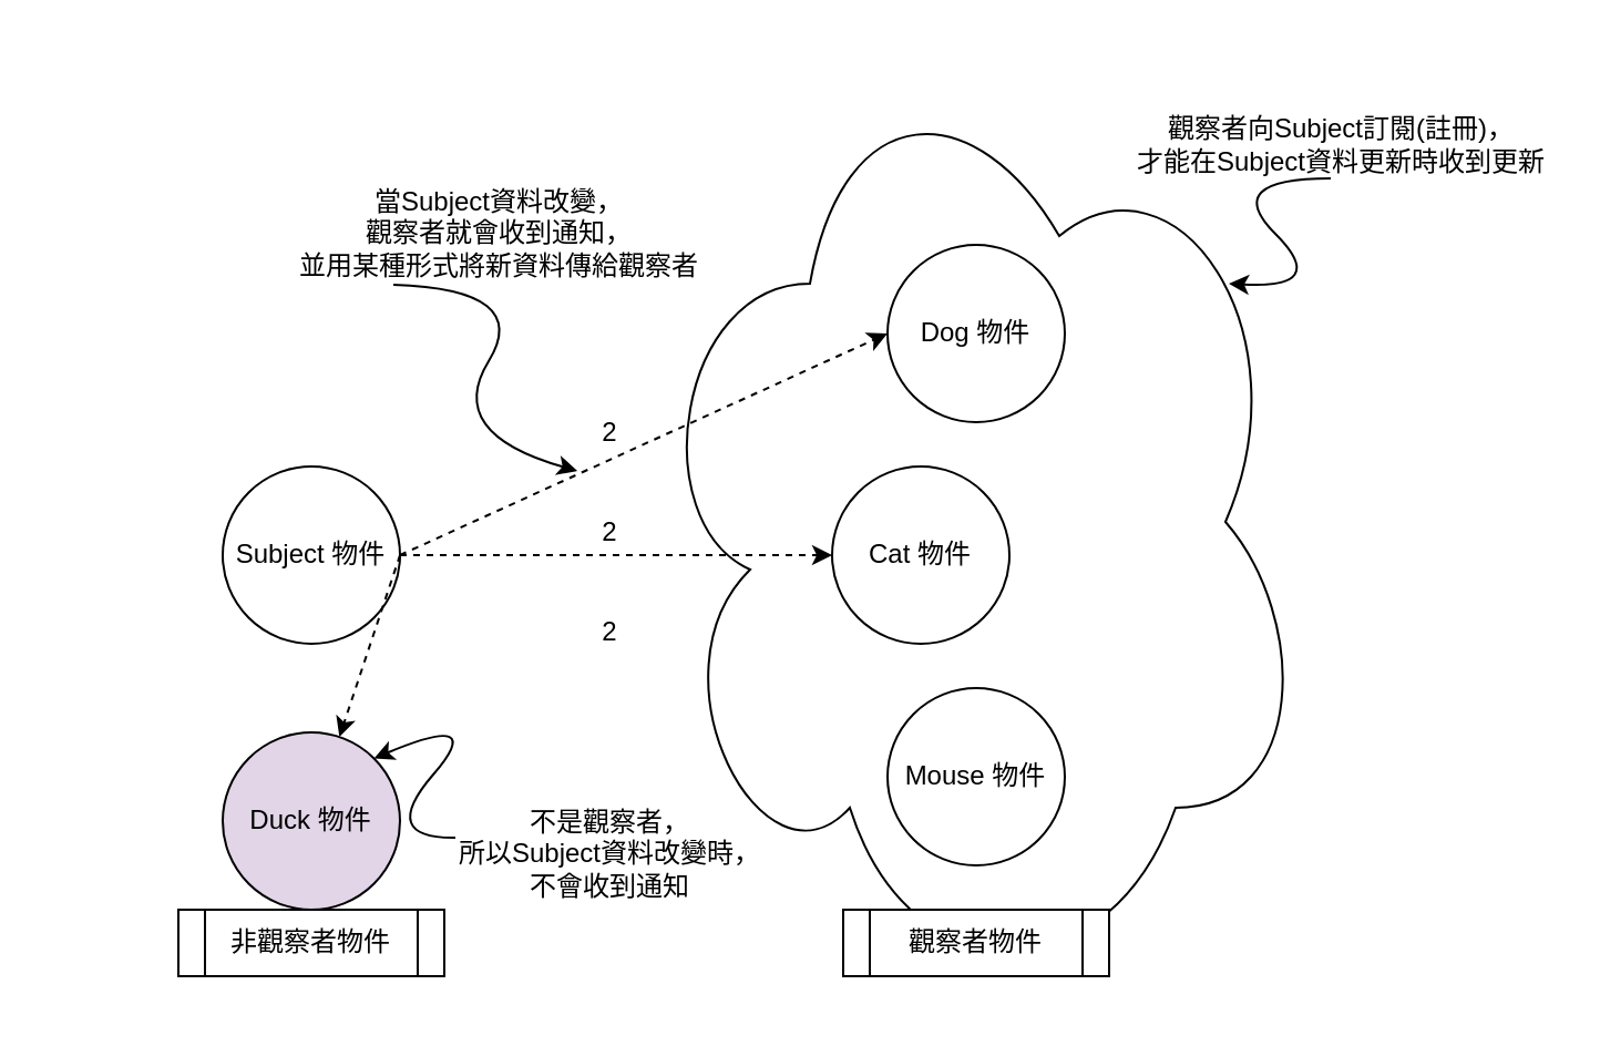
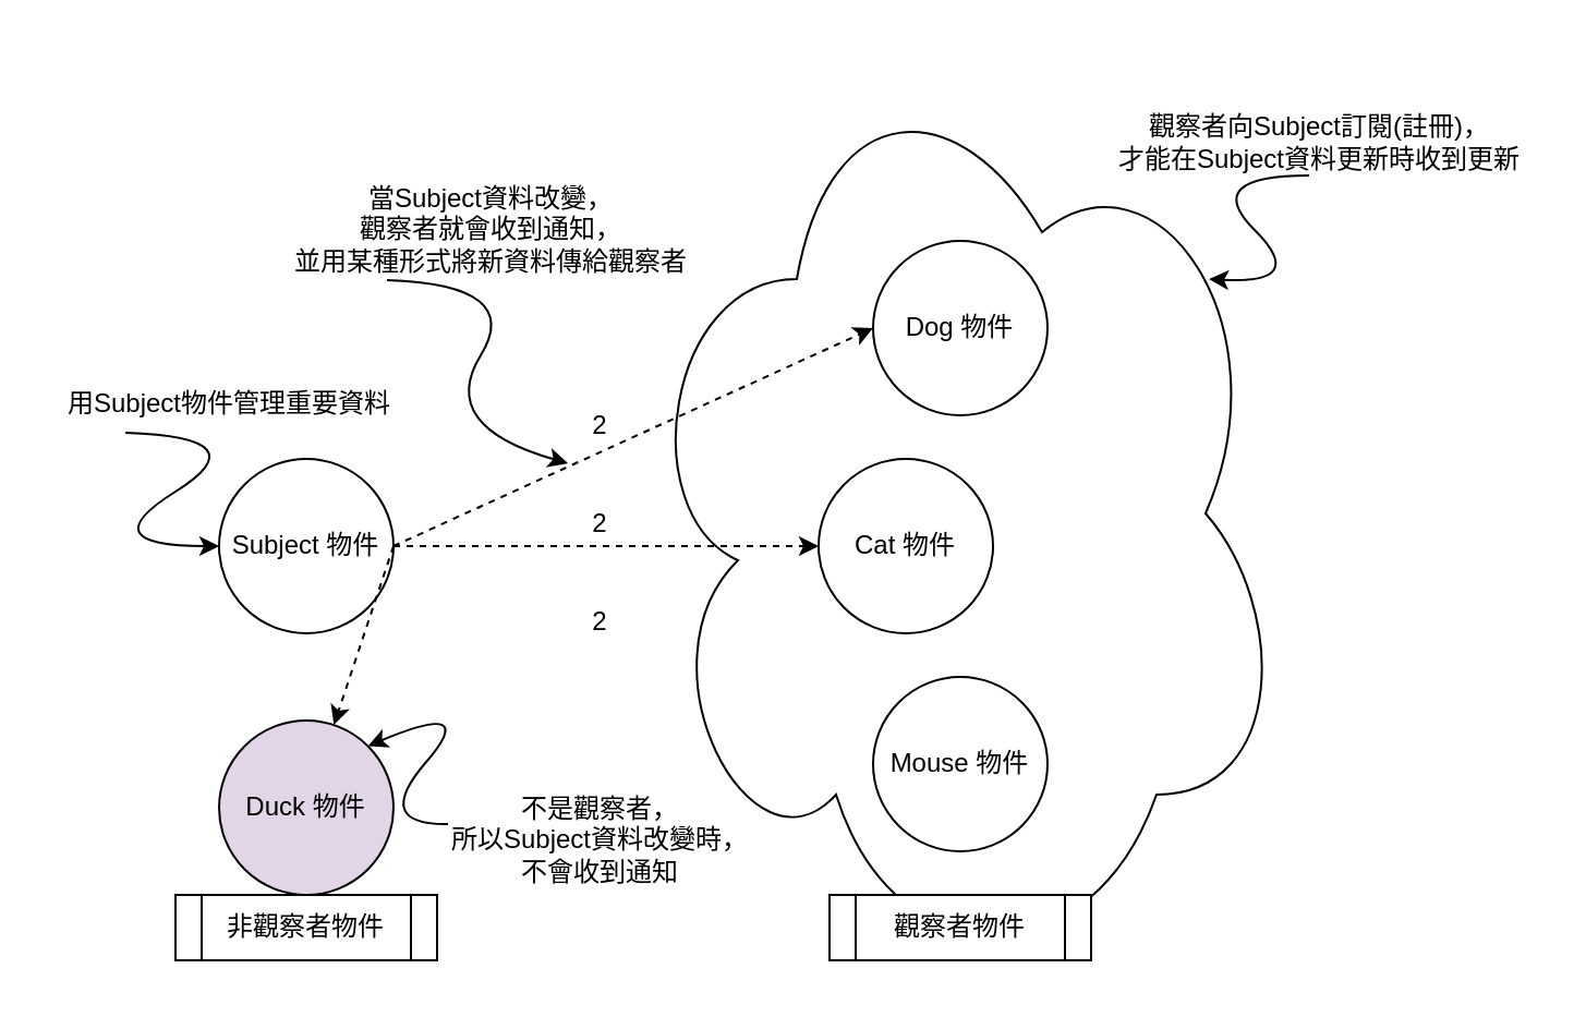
  <mxCell id="0" />
  <mxCell id="1" parent="0" />
  <mxCell id="2" value="" style="ellipse;shape=cloud;whiteSpace=wrap;html=1;" vertex="1" parent="1"><mxGeometry x="290" y="20" width="300" height="430" as="geometry" /></mxCell>
  <mxCell id="3" value="Subject 物件" style="ellipse;whiteSpace=wrap;html=1;aspect=fixed;" vertex="1" parent="1"><mxGeometry x="100" y="210" width="80" height="80" as="geometry" /></mxCell>
+ <mxCell id="4" value="用Subject物件管理重要資料" style="text;html=1;align=center;verticalAlign=middle;whiteSpace=wrap;rounded=0;" vertex="1" parent="1"><mxGeometry x="20" y="170" width="170" height="30" as="geometry" /></mxCell>
  <mxCell id="5" value="Dog 物件" style="ellipse;whiteSpace=wrap;html=1;aspect=fixed;" vertex="1" parent="1"><mxGeometry x="400" y="110" width="80" height="80" as="geometry" /></mxCell>
  <mxCell id="6" value="Cat 物件" style="ellipse;whiteSpace=wrap;html=1;aspect=fixed;" vertex="1" parent="1"><mxGeometry x="375" y="210" width="80" height="80" as="geometry" /></mxCell>
  <mxCell id="7" value="Mouse 物件" style="ellipse;whiteSpace=wrap;html=1;aspect=fixed;" vertex="1" parent="1"><mxGeometry x="400" y="310" width="80" height="80" as="geometry" /></mxCell>
  <mxCell id="8" value="觀察者物件" style="shape=process;whiteSpace=wrap;html=1;backgroundOutline=1;" vertex="1" parent="1"><mxGeometry x="380" y="410" width="120" height="30" as="geometry" /></mxCell>
  <mxCell id="9" value="Duck 物件" style="ellipse;whiteSpace=wrap;html=1;aspect=fixed;fillColor=#e1d5e7;" vertex="1" parent="1"><mxGeometry x="100" y="330" width="80" height="80" as="geometry" /></mxCell>
  <mxCell id="10" value="非觀察者物件" style="shape=process;whiteSpace=wrap;html=1;backgroundOutline=1;" vertex="1" parent="1"><mxGeometry x="80" y="410" width="120" height="30" as="geometry" /></mxCell>
  <mxCell id="11" value="" style="endArrow=classic;html=1;rounded=0;exitX=1;exitY=0.5;exitDx=0;exitDy=0;entryX=0;entryY=0.5;entryDx=0;entryDy=0;dashed=1;" edge="1" parent="1" source="3" target="5"><mxGeometry width="50" height="50" relative="1" as="geometry"><mxPoint x="370" y="380" as="sourcePoint" /><mxPoint x="420" y="330" as="targetPoint" /></mxGeometry></mxCell>
  <mxCell id="12" value="" style="endArrow=classic;html=1;rounded=0;exitX=1;exitY=0.5;exitDx=0;exitDy=0;dashed=1;" edge="1" parent="1" source="3" target="6"><mxGeometry width="50" height="50" relative="1" as="geometry"><mxPoint x="190" y="260" as="sourcePoint" /><mxPoint x="410" y="160" as="targetPoint" /></mxGeometry></mxCell>
  <mxCell id="13" value="" style="endArrow=classic;html=1;rounded=0;exitX=1;exitY=0.5;exitDx=0;exitDy=0;dashed=1;" edge="1" parent="1" source="3" target="9"><mxGeometry width="50" height="50" relative="1" as="geometry"><mxPoint x="190" y="250" as="sourcePoint" /><mxPoint x="420" y="170" as="targetPoint" /></mxGeometry></mxCell>
  <mxCell id="14" value="2" style="text;html=1;align=center;verticalAlign=middle;whiteSpace=wrap;rounded=0;" vertex="1" parent="1"><mxGeometry x="190" y="180" width="170" height="30" as="geometry" /></mxCell>
  <mxCell id="15" value="2" style="text;html=1;align=center;verticalAlign=middle;whiteSpace=wrap;rounded=0;" vertex="1" parent="1"><mxGeometry x="190" y="225" width="170" height="30" as="geometry" /></mxCell>
  <mxCell id="16" value="2" style="text;html=1;align=center;verticalAlign=middle;whiteSpace=wrap;rounded=0;" vertex="1" parent="1"><mxGeometry x="190" y="270" width="170" height="30" as="geometry" /></mxCell>
  <mxCell id="17" value="觀察者向Subject訂閱(註冊)，&lt;br&gt;才能在Subject資料更新時收到更新" style="text;html=1;align=center;verticalAlign=middle;whiteSpace=wrap;rounded=0;" vertex="1" parent="1"><mxGeometry x="510" y="50" width="190" height="30" as="geometry" /></mxCell>
  <mxCell id="18" value="" style="curved=1;endArrow=classic;html=1;rounded=0;entryX=0.88;entryY=0.25;entryDx=0;entryDy=0;entryPerimeter=0;" edge="1" parent="1" target="2"><mxGeometry width="50" height="50" relative="1" as="geometry"><mxPoint x="600" y="80" as="sourcePoint" /><mxPoint x="560" y="130" as="targetPoint" /><Array as="points"><mxPoint x="550" y="80" /><mxPoint x="600" y="130" /></Array></mxGeometry></mxCell>
  <mxCell id="19" value="當Subject資料改變，&lt;br&gt;觀察者就會收到通知，&lt;br&gt;並用某種形式將新資料傳給觀察者" style="text;html=1;align=center;verticalAlign=middle;whiteSpace=wrap;rounded=0;" vertex="1" parent="1"><mxGeometry x="130" y="90" width="190" height="30" as="geometry" /></mxCell>
+ <mxCell id="20" value="" style="curved=1;endArrow=classic;html=1;rounded=0;entryX=0;entryY=0.5;entryDx=0;entryDy=0;exitX=0.218;exitY=0.933;exitDx=0;exitDy=0;exitPerimeter=0;" edge="1" parent="1" source="4" target="3"><mxGeometry width="50" height="50" relative="1" as="geometry"><mxPoint x="60" y="190" as="sourcePoint" /><mxPoint x="110" y="150" as="targetPoint" /><Array as="points"><mxPoint x="120" y="200" /><mxPoint x="40" y="250" /></Array></mxGeometry></mxCell>
  <mxCell id="21" value="" style="curved=1;endArrow=classic;html=1;rounded=0;entryX=0.412;entryY=1.067;entryDx=0;entryDy=0;exitX=0.218;exitY=0.933;exitDx=0;exitDy=0;exitPerimeter=0;entryPerimeter=0;" edge="1" parent="1" target="14"><mxGeometry width="50" height="50" relative="1" as="geometry"><mxPoint x="177" y="128" as="sourcePoint" /><mxPoint x="220" y="180" as="targetPoint" /><Array as="points"><mxPoint x="240" y="130" /><mxPoint x="200" y="195" /></Array></mxGeometry></mxCell>
  <mxCell id="22" value="不是觀察者，&lt;br&gt;所以Subject資料改變時，&lt;br&gt;不會收到通知" style="text;html=1;align=center;verticalAlign=middle;whiteSpace=wrap;rounded=0;" vertex="1" parent="1"><mxGeometry x="205" y="370" width="140" height="30" as="geometry" /></mxCell>
  <mxCell id="23" value="" style="curved=1;endArrow=classic;html=1;rounded=0;exitX=0;exitY=0.25;exitDx=0;exitDy=0;entryX=1;entryY=0;entryDx=0;entryDy=0;" edge="1" parent="1" source="22" target="9"><mxGeometry width="50" height="50" relative="1" as="geometry"><mxPoint x="220" y="360" as="sourcePoint" /><mxPoint x="170" y="350" as="targetPoint" /><Array as="points"><mxPoint x="170" y="378" /><mxPoint x="220" y="320" /></Array></mxGeometry></mxCell>
